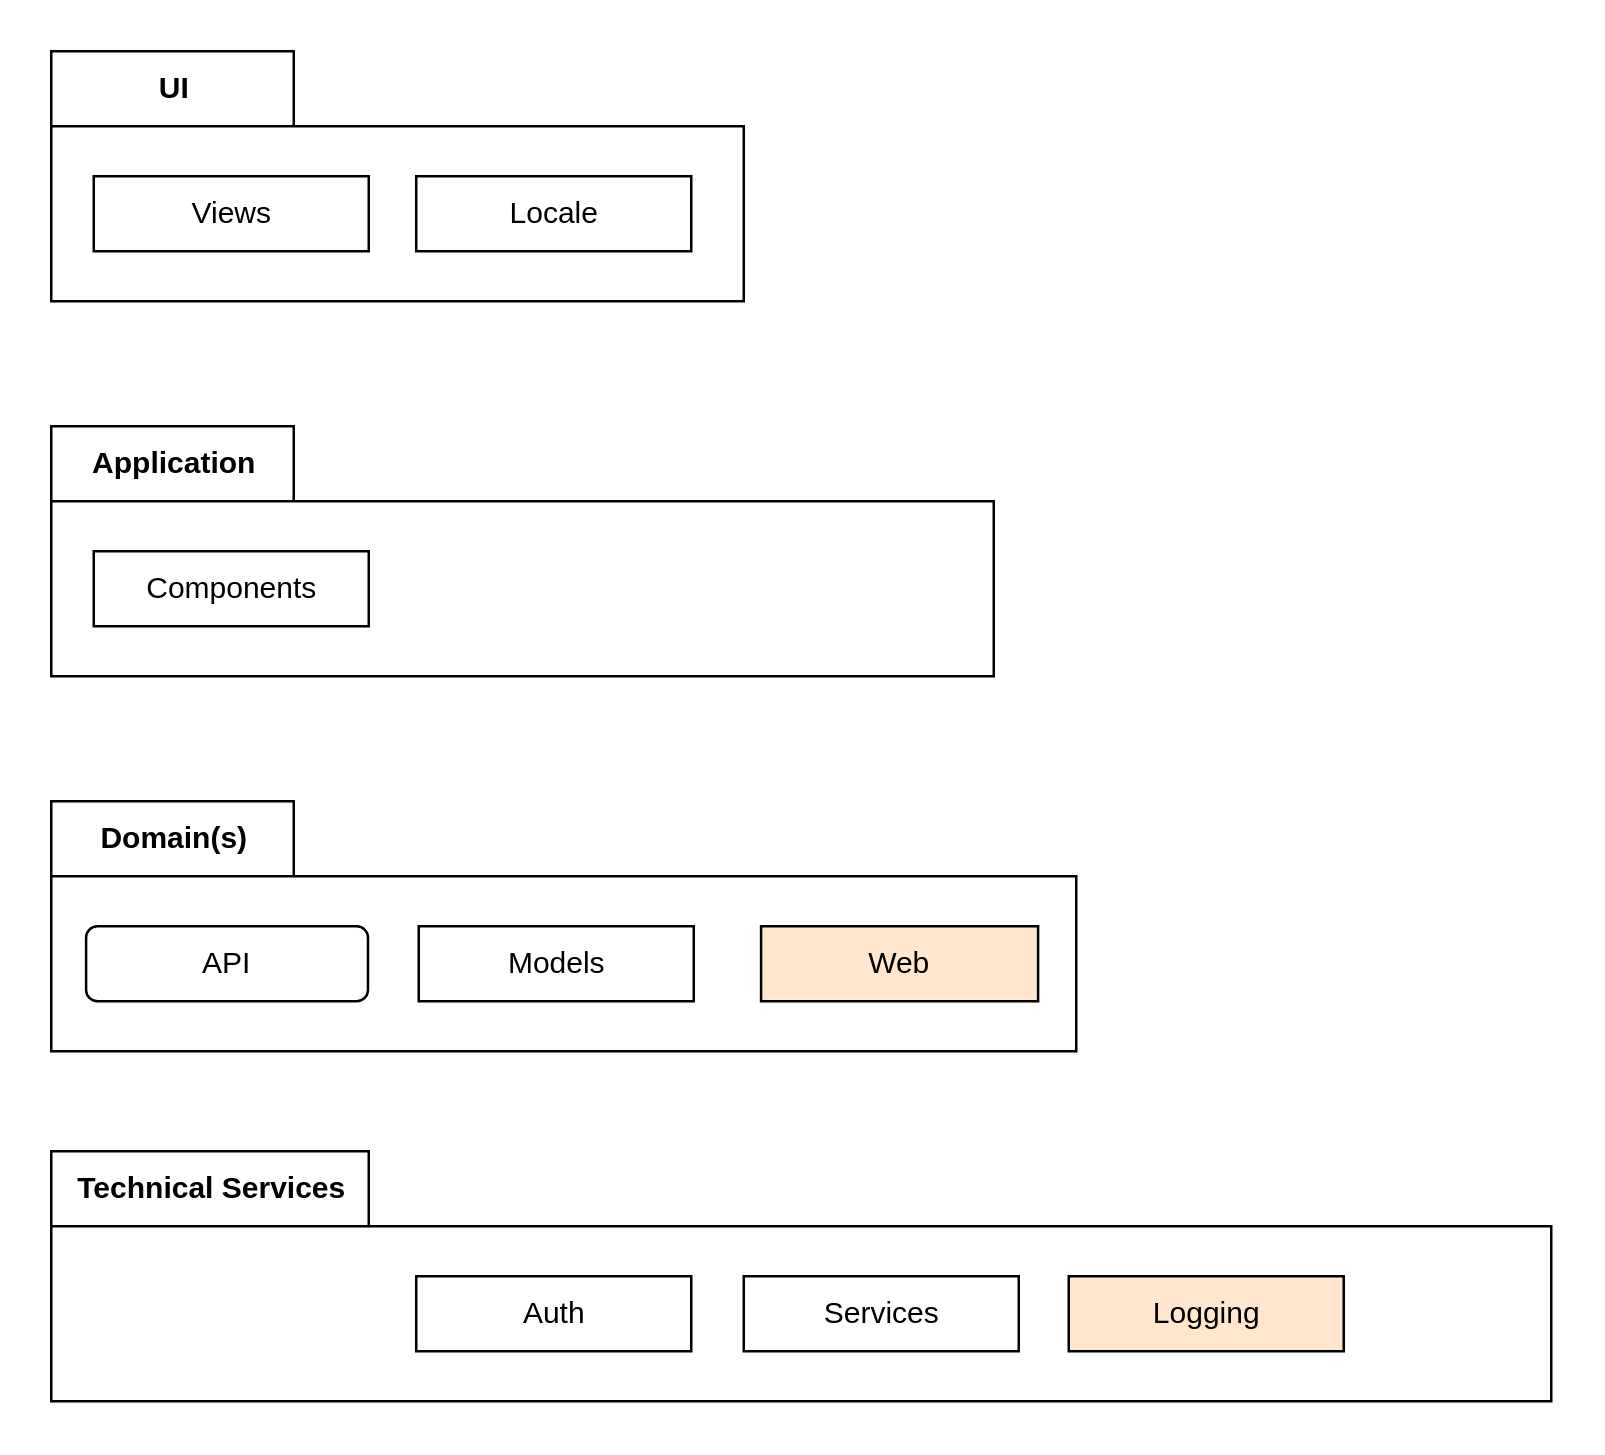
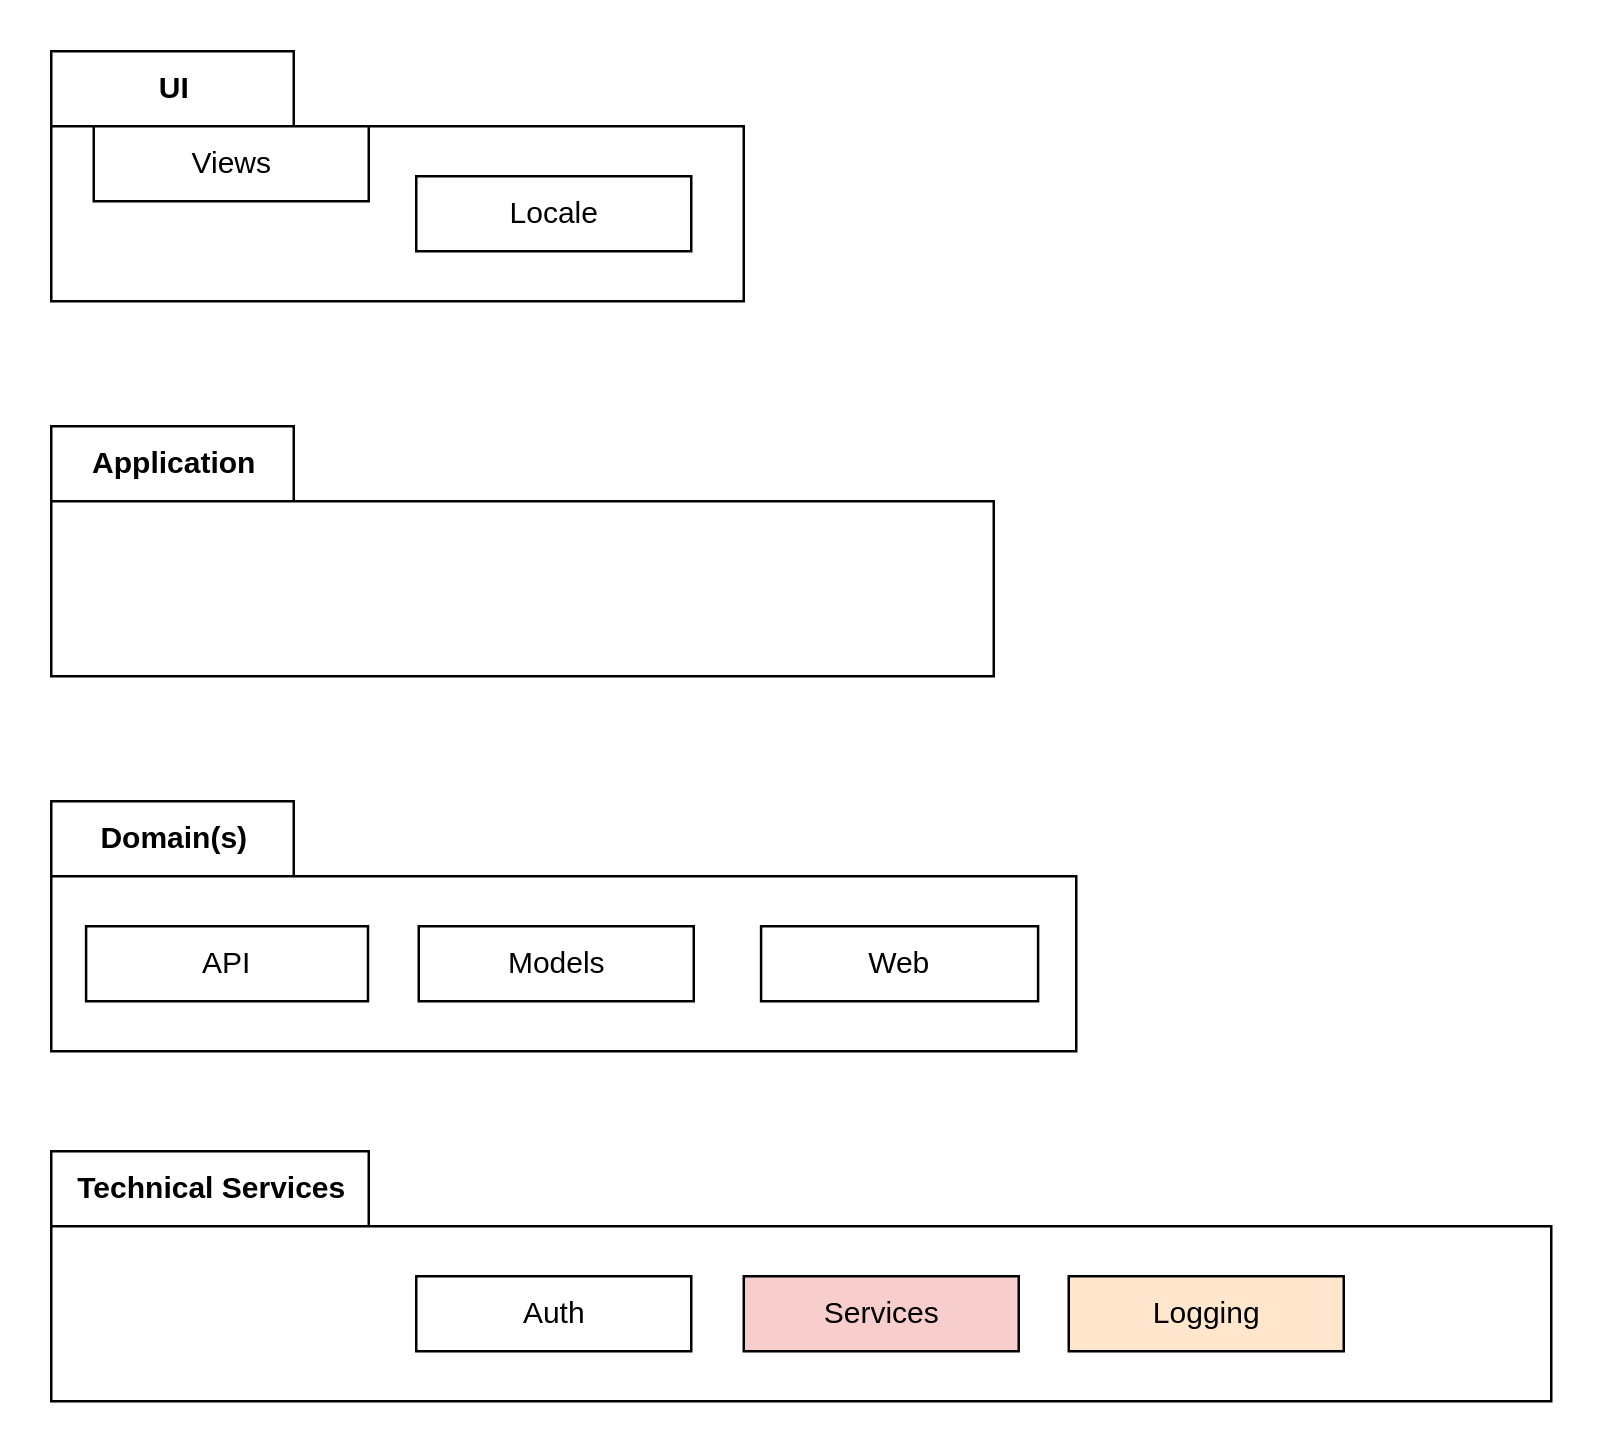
  <mxCell id="0" />
  <mxCell id="1" parent="0" />
  <mxCell id="2" value="Technical Services" style="shape=folder;fontStyle=1;tabWidth=127;tabHeight=30;tabPosition=left;html=1;boundedLbl=1;labelInHeader=1;" parent="1" vertex="1"><mxGeometry x="20" y="460" width="600" height="100" as="geometry" /></mxCell>
  <mxCell id="3" value="Auth" style="html=1;" parent="2" vertex="1"><mxGeometry width="110" height="30" relative="1" as="geometry"><mxPoint x="146" y="50" as="offset" /></mxGeometry></mxCell>
- <mxCell id="4" value="Services" style="html=1;" parent="2" vertex="1"><mxGeometry x="277" y="50" width="110" height="30" as="geometry" /></mxCell>
+ <mxCell id="4" value="Services" style="html=1;fillColor=#f8cecc;" parent="2" vertex="1"><mxGeometry x="277" y="50" width="110" height="30" as="geometry" /></mxCell>
  <mxCell id="5" value="Logging" style="html=1;fillColor=#ffe6cc;" parent="2" vertex="1"><mxGeometry x="407" y="50" width="110" height="30" as="geometry" /></mxCell>
  <mxCell id="6" value="Domain(s)" style="shape=folder;fontStyle=1;tabWidth=97;tabHeight=30;tabPosition=left;html=1;boundedLbl=1;labelInHeader=1;" parent="1" vertex="1"><mxGeometry x="20" y="320" width="410" height="100" as="geometry" /></mxCell>
  <mxCell id="7" value="Models" style="html=1;" parent="6" vertex="1"><mxGeometry width="110" height="30" relative="1" as="geometry"><mxPoint x="147" y="50" as="offset" /></mxGeometry></mxCell>
- <mxCell id="8" value="Web" style="html=1;fillColor=#ffe6cc;" parent="6" vertex="1"><mxGeometry x="283.928" y="50" width="110.811" height="30" as="geometry" /></mxCell>
- <mxCell id="9" value="API" style="html=1;rounded=1;" parent="6" vertex="1"><mxGeometry x="13.94" y="50" width="112.75" height="30" as="geometry" /></mxCell>
+ <mxCell id="8" value="Web" style="html=1;" parent="6" vertex="1"><mxGeometry x="283.928" y="50" width="110.811" height="30" as="geometry" /></mxCell>
+ <mxCell id="9" value="API" style="html=1;" parent="6" vertex="1"><mxGeometry x="13.94" y="50" width="112.75" height="30" as="geometry" /></mxCell>
  <mxCell id="10" value="Application" style="shape=folder;fontStyle=1;tabWidth=97;tabHeight=30;tabPosition=left;html=1;boundedLbl=1;labelInHeader=1;" parent="1" vertex="1"><mxGeometry x="20" y="170" width="377" height="100" as="geometry" /></mxCell>
- <mxCell id="11" value="Components" style="html=1;" parent="10" vertex="1"><mxGeometry x="17.004" y="50" width="110" height="30" as="geometry" /></mxCell>
  <mxCell id="12" value="UI" style="shape=folder;fontStyle=1;tabWidth=97;tabHeight=30;tabPosition=left;html=1;boundedLbl=1;labelInHeader=1;" parent="1" vertex="1"><mxGeometry x="20" y="20" width="277" height="100" as="geometry" /></mxCell>
  <mxCell id="13" value="Locale" style="html=1;" parent="12" vertex="1"><mxGeometry width="110" height="30" relative="1" as="geometry"><mxPoint x="146" y="50" as="offset" /></mxGeometry></mxCell>
- <mxCell id="14" value="Views" style="html=1;" parent="12" vertex="1"><mxGeometry x="17.0" y="50" width="110" height="30" as="geometry" /></mxCell>
+ <mxCell id="14" value="Views" style="html=1;" parent="12" vertex="1"><mxGeometry x="17.0" y="30" width="110" height="30" as="geometry" /></mxCell>
